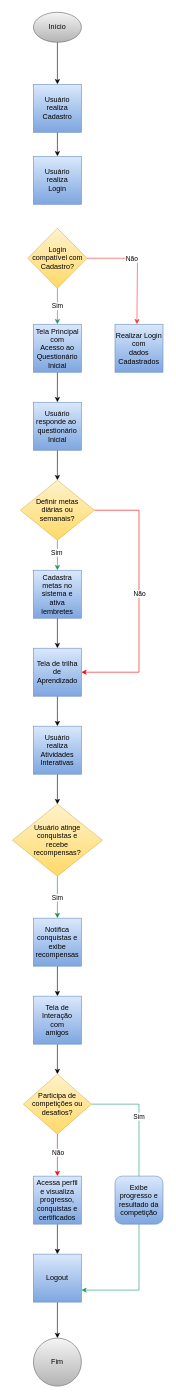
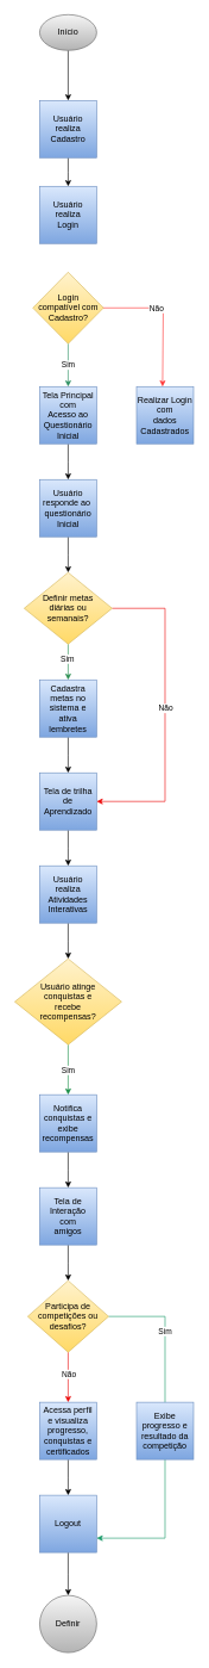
  <mxCell id="0" />
  <mxCell id="1" parent="0" />
  <mxCell id="2" style="edgeStyle=orthogonalEdgeStyle;rounded=0;orthogonalLoop=1;jettySize=auto;html=1;exitX=0.5;exitY=1;exitDx=0;exitDy=0;" edge="1" parent="1" source="3" target="5"><mxGeometry relative="1" as="geometry"><mxPoint x="95" y="140" as="targetPoint" /></mxGeometry></mxCell>
  <mxCell id="3" value="&lt;div&gt;Início&lt;/div&gt;" style="ellipse;whiteSpace=wrap;html=1;aspect=fixed;fillColor=#f5f5f5;gradientColor=#b3b3b3;strokeColor=#666666;" vertex="1" parent="1"><mxGeometry x="55" y="20" width="80" height="50" as="geometry" /></mxCell>
  <mxCell id="4" style="edgeStyle=orthogonalEdgeStyle;rounded=0;orthogonalLoop=1;jettySize=auto;html=1;exitX=0.5;exitY=1;exitDx=0;exitDy=0;" edge="1" parent="1" source="5"><mxGeometry relative="1" as="geometry"><mxPoint x="95" y="260" as="targetPoint" /></mxGeometry></mxCell>
  <mxCell id="5" value="Usuário realiza&lt;div&gt;Cadastro&lt;/div&gt;" style="whiteSpace=wrap;html=1;aspect=fixed;fillColor=#dae8fc;gradientColor=#7ea6e0;strokeColor=#6c8ebf;" vertex="1" parent="1"><mxGeometry x="55" y="140" width="80" height="80" as="geometry" /></mxCell>
  <mxCell id="6" value="Usuário realiza&lt;div&gt;Login&lt;/div&gt;" style="whiteSpace=wrap;html=1;aspect=fixed;fillColor=#dae8fc;gradientColor=#7ea6e0;strokeColor=#6c8ebf;" vertex="1" parent="1"><mxGeometry x="55" y="260" width="80" height="80" as="geometry" /></mxCell>
  <mxCell id="7" style="edgeStyle=orthogonalEdgeStyle;rounded=0;orthogonalLoop=1;jettySize=auto;html=1;exitX=1;exitY=0.5;exitDx=0;exitDy=0;strokeColor=#FF3333;" edge="1" parent="1"><mxGeometry relative="1" as="geometry"><mxPoint x="227.5" y="540" as="targetPoint" /><mxPoint x="91" y="430" as="sourcePoint" /><Array as="points"><mxPoint x="228.5" y="430" /></Array></mxGeometry></mxCell>
  <mxCell id="8" value="Não" style="edgeLabel;html=1;align=center;verticalAlign=middle;resizable=0;points=[];" vertex="1" connectable="0" parent="7"><mxGeometry x="-0.178" relative="1" as="geometry"><mxPoint x="25" as="offset" /></mxGeometry></mxCell>
  <mxCell id="9" style="edgeStyle=orthogonalEdgeStyle;rounded=0;orthogonalLoop=1;jettySize=auto;html=1;exitX=0.5;exitY=1;exitDx=0;exitDy=0;strokeColor=#298e5f;" edge="1" parent="1" source="11"><mxGeometry relative="1" as="geometry"><mxPoint x="95" y="540" as="targetPoint" /></mxGeometry></mxCell>
  <mxCell id="10" value="Sim" style="edgeLabel;html=1;align=center;verticalAlign=middle;resizable=0;points=[];" vertex="1" connectable="0" parent="9"><mxGeometry x="-0.041" y="-1" relative="1" as="geometry"><mxPoint as="offset" /></mxGeometry></mxCell>
  <mxCell id="11" value="Login&lt;div&gt;compatível com&lt;/div&gt;&lt;div&gt;Cadastro?&lt;/div&gt;" style="rhombus;whiteSpace=wrap;html=1;fillColor=#fff2cc;gradientColor=#ffd966;strokeColor=#d6b656;" vertex="1" parent="1"><mxGeometry x="45.5" y="380" width="99" height="100" as="geometry" /></mxCell>
  <mxCell id="12" value="Realizar Login&lt;div&gt;com&lt;/div&gt;&lt;div&gt;dados&lt;/div&gt;&lt;div&gt;Cadastrados&lt;/div&gt;" style="whiteSpace=wrap;html=1;aspect=fixed;fillColor=#dae8fc;gradientColor=#7ea6e0;strokeColor=#6c8ebf;" vertex="1" parent="1"><mxGeometry x="191" y="540" width="80" height="80" as="geometry" /></mxCell>
  <mxCell id="13" style="edgeStyle=orthogonalEdgeStyle;rounded=0;orthogonalLoop=1;jettySize=auto;html=1;exitX=0.5;exitY=1;exitDx=0;exitDy=0;" edge="1" parent="1" source="14"><mxGeometry relative="1" as="geometry"><mxPoint x="95" y="670" as="targetPoint" /></mxGeometry></mxCell>
  <mxCell id="14" value="Tela Principal com&lt;div&gt;Acesso ao&lt;/div&gt;&lt;div&gt;Questionário&lt;/div&gt;&lt;div&gt;Inicial&lt;/div&gt;" style="whiteSpace=wrap;html=1;aspect=fixed;fillColor=#dae8fc;gradientColor=#7ea6e0;strokeColor=#6c8ebf;" vertex="1" parent="1"><mxGeometry x="55" y="540" width="80" height="80" as="geometry" /></mxCell>
  <mxCell id="15" style="edgeStyle=orthogonalEdgeStyle;rounded=0;orthogonalLoop=1;jettySize=auto;html=1;exitX=0.5;exitY=1;exitDx=0;exitDy=0;" edge="1" parent="1" source="16"><mxGeometry relative="1" as="geometry"><mxPoint x="95" y="800" as="targetPoint" /></mxGeometry></mxCell>
  <mxCell id="16" value="Usuário responde ao&amp;nbsp;&lt;div&gt;questionário&lt;/div&gt;&lt;div&gt;Inicial&lt;/div&gt;" style="whiteSpace=wrap;html=1;aspect=fixed;fillColor=#dae8fc;gradientColor=#7ea6e0;strokeColor=#6c8ebf;" vertex="1" parent="1"><mxGeometry x="55" y="670" width="80" height="80" as="geometry" /></mxCell>
  <mxCell id="17" style="edgeStyle=orthogonalEdgeStyle;rounded=0;orthogonalLoop=1;jettySize=auto;html=1;exitX=0.5;exitY=1;exitDx=0;exitDy=0;entryX=0.5;entryY=0;entryDx=0;entryDy=0;strokeColor=#268c4d;" edge="1" parent="1" source="21" target="23"><mxGeometry relative="1" as="geometry"><mxPoint x="95" y="940" as="targetPoint" /></mxGeometry></mxCell>
  <mxCell id="18" value="Sim" style="edgeLabel;html=1;align=center;verticalAlign=middle;resizable=0;points=[];" vertex="1" connectable="0" parent="17"><mxGeometry x="-0.2" y="-2" relative="1" as="geometry"><mxPoint as="offset" /></mxGeometry></mxCell>
  <mxCell id="19" style="edgeStyle=orthogonalEdgeStyle;rounded=0;orthogonalLoop=1;jettySize=auto;html=1;exitX=1;exitY=0.5;exitDx=0;exitDy=0;entryX=1;entryY=0.5;entryDx=0;entryDy=0;fillColor=#f8cecc;gradientColor=#ea6b66;strokeColor=#ec0909;" edge="1" parent="1" source="21" target="25"><mxGeometry relative="1" as="geometry"><Array as="points"><mxPoint x="231" y="850" /><mxPoint x="231" y="1120" /></Array></mxGeometry></mxCell>
  <mxCell id="20" value="Não" style="edgeLabel;html=1;align=center;verticalAlign=middle;resizable=0;points=[];" vertex="1" connectable="0" parent="19"><mxGeometry x="-0.031" y="2" relative="1" as="geometry"><mxPoint x="-2" y="1" as="offset" /></mxGeometry></mxCell>
  <mxCell id="21" value="Definir metas&lt;div&gt;diárias ou&lt;/div&gt;&lt;div&gt;semanais?&lt;/div&gt;" style="rhombus;whiteSpace=wrap;html=1;fillColor=#fff2cc;gradientColor=#ffd966;strokeColor=#d6b656;" vertex="1" parent="1"><mxGeometry x="33.25" y="800" width="123.5" height="100" as="geometry" /></mxCell>
  <mxCell id="22" style="edgeStyle=orthogonalEdgeStyle;rounded=0;orthogonalLoop=1;jettySize=auto;html=1;exitX=0.5;exitY=1;exitDx=0;exitDy=0;" edge="1" parent="1" source="23"><mxGeometry relative="1" as="geometry"><mxPoint x="95" y="1080" as="targetPoint" /></mxGeometry></mxCell>
  <mxCell id="23" value="Cadastra metas no&lt;div&gt;sistema e&lt;/div&gt;&lt;div&gt;ativa lembretes&lt;/div&gt;" style="whiteSpace=wrap;html=1;aspect=fixed;fillColor=#dae8fc;gradientColor=#7ea6e0;strokeColor=#6c8ebf;" vertex="1" parent="1"><mxGeometry x="55" y="950" width="80" height="80" as="geometry" /></mxCell>
  <mxCell id="24" style="edgeStyle=orthogonalEdgeStyle;rounded=0;orthogonalLoop=1;jettySize=auto;html=1;exitX=0.5;exitY=1;exitDx=0;exitDy=0;" edge="1" parent="1" source="25"><mxGeometry relative="1" as="geometry"><mxPoint x="95" y="1210" as="targetPoint" /></mxGeometry></mxCell>
  <mxCell id="25" value="Tela de trilha&lt;div&gt;de&lt;/div&gt;&lt;div&gt;Aprendizado&lt;/div&gt;" style="whiteSpace=wrap;html=1;aspect=fixed;fillColor=#dae8fc;gradientColor=#7ea6e0;strokeColor=#6c8ebf;" vertex="1" parent="1"><mxGeometry x="55" y="1080" width="80" height="80" as="geometry" /></mxCell>
  <mxCell id="26" style="edgeStyle=orthogonalEdgeStyle;rounded=0;orthogonalLoop=1;jettySize=auto;html=1;exitX=0.5;exitY=1;exitDx=0;exitDy=0;" edge="1" parent="1" source="27"><mxGeometry relative="1" as="geometry"><mxPoint x="95" y="1340" as="targetPoint" /></mxGeometry></mxCell>
  <mxCell id="27" value="Usuário&lt;div&gt;realiza&lt;/div&gt;&lt;div&gt;Atividades&lt;/div&gt;&lt;div&gt;Interativas&lt;/div&gt;" style="whiteSpace=wrap;html=1;aspect=fixed;fillColor=#dae8fc;gradientColor=#7ea6e0;strokeColor=#6c8ebf;" vertex="1" parent="1"><mxGeometry x="55" y="1210" width="80" height="80" as="geometry" /></mxCell>
  <mxCell id="28" style="edgeStyle=orthogonalEdgeStyle;rounded=0;orthogonalLoop=1;jettySize=auto;html=1;exitX=0.5;exitY=1;exitDx=0;exitDy=0;strokeColor=#1a8e47;" edge="1" parent="1" source="30"><mxGeometry relative="1" as="geometry"><mxPoint x="95" y="1530" as="targetPoint" /></mxGeometry></mxCell>
  <mxCell id="29" value="Sim" style="edgeLabel;html=1;align=center;verticalAlign=middle;resizable=0;points=[];" vertex="1" connectable="0" parent="28"><mxGeometry x="-0.007" y="-1" relative="1" as="geometry"><mxPoint x="-1" y="-1" as="offset" /></mxGeometry></mxCell>
  <mxCell id="30" value="Usuário atinge&lt;div&gt;conquistas e&lt;/div&gt;&lt;div&gt;recebe&lt;/div&gt;&lt;div&gt;recompensas?&lt;/div&gt;" style="rhombus;whiteSpace=wrap;html=1;fillColor=#fff2cc;gradientColor=#ffd966;strokeColor=#d6b656;" vertex="1" parent="1"><mxGeometry x="20" y="1340" width="150" height="120" as="geometry" /></mxCell>
  <mxCell id="31" style="edgeStyle=orthogonalEdgeStyle;rounded=0;orthogonalLoop=1;jettySize=auto;html=1;exitX=0.5;exitY=1;exitDx=0;exitDy=0;" edge="1" parent="1" source="32"><mxGeometry relative="1" as="geometry"><mxPoint x="95" y="1660" as="targetPoint" /></mxGeometry></mxCell>
  <mxCell id="32" value="Notifica conquistas e&lt;div&gt;exibe&lt;/div&gt;&lt;div&gt;recompensas&lt;/div&gt;" style="whiteSpace=wrap;html=1;aspect=fixed;fillColor=#dae8fc;gradientColor=#7ea6e0;strokeColor=#6c8ebf;" vertex="1" parent="1"><mxGeometry x="55" y="1530" width="80" height="80" as="geometry" /></mxCell>
  <mxCell id="33" style="edgeStyle=orthogonalEdgeStyle;rounded=0;orthogonalLoop=1;jettySize=auto;html=1;exitX=0.5;exitY=1;exitDx=0;exitDy=0;" edge="1" parent="1" source="34"><mxGeometry relative="1" as="geometry"><mxPoint x="95" y="1790" as="targetPoint" /></mxGeometry></mxCell>
  <mxCell id="34" value="Tela de Interação&lt;div&gt;com&lt;/div&gt;&lt;div&gt;amigos&lt;/div&gt;" style="whiteSpace=wrap;html=1;aspect=fixed;fillColor=#dae8fc;gradientColor=#7ea6e0;strokeColor=#6c8ebf;" vertex="1" parent="1"><mxGeometry x="55" y="1660" width="80" height="80" as="geometry" /></mxCell>
  <mxCell id="35" style="edgeStyle=orthogonalEdgeStyle;rounded=0;orthogonalLoop=1;jettySize=auto;html=1;exitX=0.5;exitY=1;exitDx=0;exitDy=0;strokeColor=#ea0b0b;" edge="1" parent="1" source="39"><mxGeometry relative="1" as="geometry"><mxPoint x="95" y="1960" as="targetPoint" /></mxGeometry></mxCell>
  <mxCell id="36" value="Não" style="edgeLabel;html=1;align=center;verticalAlign=middle;resizable=0;points=[];" vertex="1" connectable="0" parent="35"><mxGeometry x="0.141" relative="1" as="geometry"><mxPoint y="-9" as="offset" /></mxGeometry></mxCell>
  <mxCell id="37" style="edgeStyle=orthogonalEdgeStyle;rounded=0;orthogonalLoop=1;jettySize=auto;html=1;exitX=1;exitY=0.5;exitDx=0;exitDy=0;entryX=1;entryY=0.75;entryDx=0;entryDy=0;strokeColor=#1c9b6b;" edge="1" parent="1" source="39" target="44"><mxGeometry relative="1" as="geometry"><Array as="points"><mxPoint x="231" y="1840" /><mxPoint x="231" y="2150" /></Array></mxGeometry></mxCell>
  <mxCell id="38" value="Sim" style="edgeLabel;html=1;align=center;verticalAlign=middle;resizable=0;points=[];" vertex="1" connectable="0" parent="37"><mxGeometry x="-0.586" y="-1" relative="1" as="geometry"><mxPoint as="offset" /></mxGeometry></mxCell>
  <mxCell id="39" value="Participa de&lt;div&gt;competições ou&lt;/div&gt;&lt;div&gt;desafios?&lt;/div&gt;" style="rhombus;whiteSpace=wrap;html=1;fillColor=#fff2cc;gradientColor=#ffd966;strokeColor=#d6b656;" vertex="1" parent="1"><mxGeometry x="38.25" y="1790" width="113.5" height="100" as="geometry" /></mxCell>
  <mxCell id="40" style="edgeStyle=orthogonalEdgeStyle;rounded=0;orthogonalLoop=1;jettySize=auto;html=1;exitX=0.5;exitY=1;exitDx=0;exitDy=0;" edge="1" parent="1" source="41"><mxGeometry relative="1" as="geometry"><mxPoint x="95" y="2090" as="targetPoint" /></mxGeometry></mxCell>
  <mxCell id="41" value="Acessa perfil&lt;div&gt;e visualiza&lt;/div&gt;&lt;div&gt;progresso,&lt;/div&gt;&lt;div&gt;conquistas e&lt;/div&gt;&lt;div&gt;certificados&lt;/div&gt;" style="whiteSpace=wrap;html=1;aspect=fixed;fillColor=#dae8fc;gradientColor=#7ea6e0;strokeColor=#6c8ebf;" vertex="1" parent="1"><mxGeometry x="55" y="1960" width="80" height="80" as="geometry" /></mxCell>
- <mxCell id="42" value="Exibe progresso e&lt;div&gt;resultado da&lt;/div&gt;&lt;div&gt;competição&lt;/div&gt;" style="whiteSpace=wrap;html=1;aspect=fixed;fillColor=#dae8fc;gradientColor=#7ea6e0;strokeColor=#6c8ebf;rounded=1;" vertex="1" parent="1"><mxGeometry x="191" y="1960" width="80" height="80" as="geometry" /></mxCell>
+ <mxCell id="42" value="Exibe progresso e&lt;div&gt;resultado da&lt;/div&gt;&lt;div&gt;competição&lt;/div&gt;" style="whiteSpace=wrap;html=1;aspect=fixed;fillColor=#dae8fc;gradientColor=#7ea6e0;strokeColor=#6c8ebf;" vertex="1" parent="1"><mxGeometry x="191" y="1960" width="80" height="80" as="geometry" /></mxCell>
  <mxCell id="43" style="edgeStyle=orthogonalEdgeStyle;rounded=0;orthogonalLoop=1;jettySize=auto;html=1;exitX=0.5;exitY=1;exitDx=0;exitDy=0;" edge="1" parent="1" source="44"><mxGeometry relative="1" as="geometry"><mxPoint x="95" y="2230" as="targetPoint" /></mxGeometry></mxCell>
  <mxCell id="44" value="Logout" style="whiteSpace=wrap;html=1;aspect=fixed;fillColor=#dae8fc;gradientColor=#7ea6e0;strokeColor=#6c8ebf;" vertex="1" parent="1"><mxGeometry x="55" y="2090" width="80" height="80" as="geometry" /></mxCell>
- <mxCell id="45" value="&lt;div&gt;Fim&lt;/div&gt;" style="ellipse;whiteSpace=wrap;html=1;aspect=fixed;fillColor=#f5f5f5;gradientColor=#b3b3b3;strokeColor=#666666;" vertex="1" parent="1"><mxGeometry x="55" y="2230" width="80" height="80" as="geometry" /></mxCell>
+ <mxCell id="45" value="&lt;div&gt;Definir&lt;/div&gt;" style="ellipse;whiteSpace=wrap;html=1;aspect=fixed;fillColor=#f5f5f5;gradientColor=#b3b3b3;strokeColor=#666666;" vertex="1" parent="1"><mxGeometry x="55" y="2230" width="80" height="80" as="geometry" /></mxCell>
